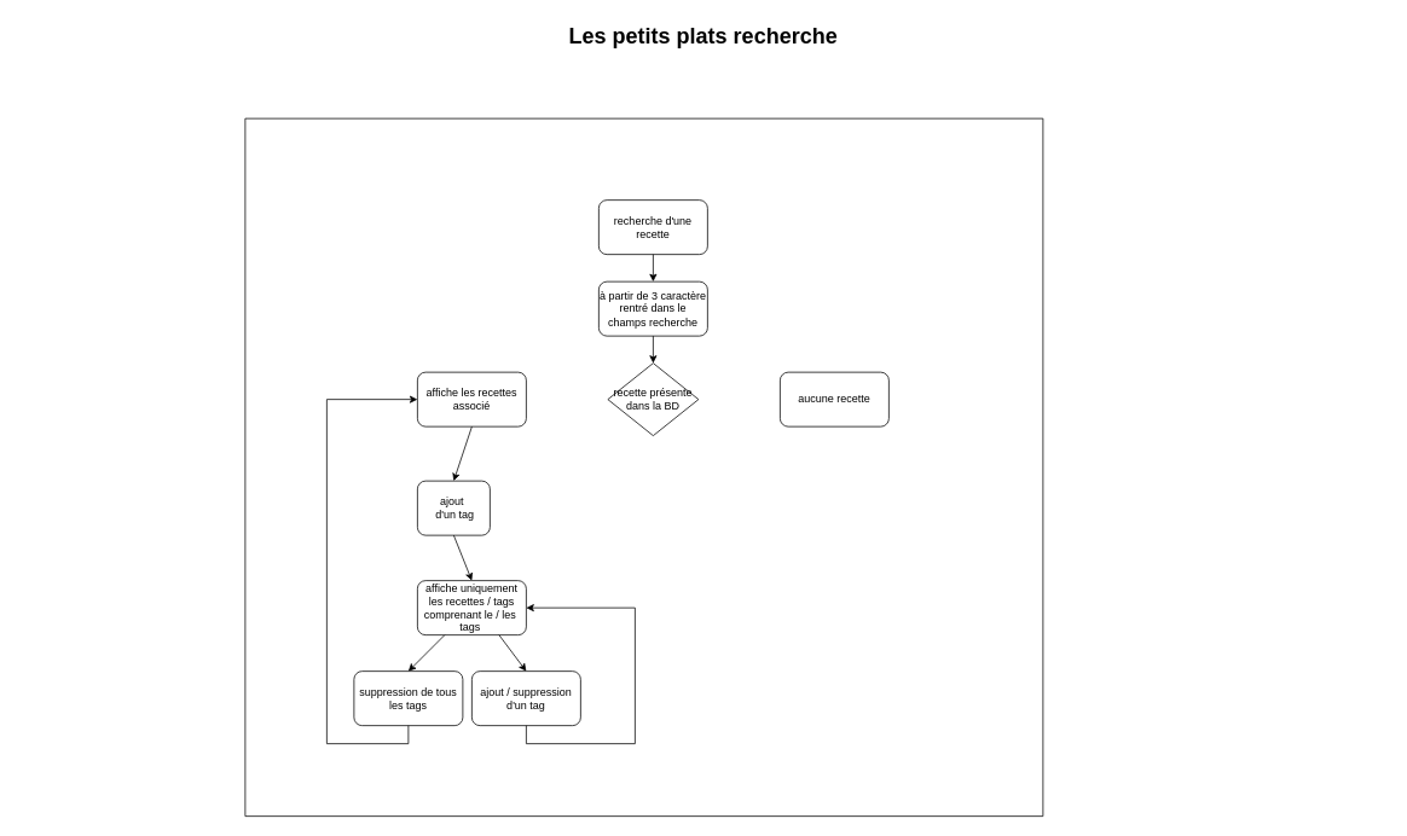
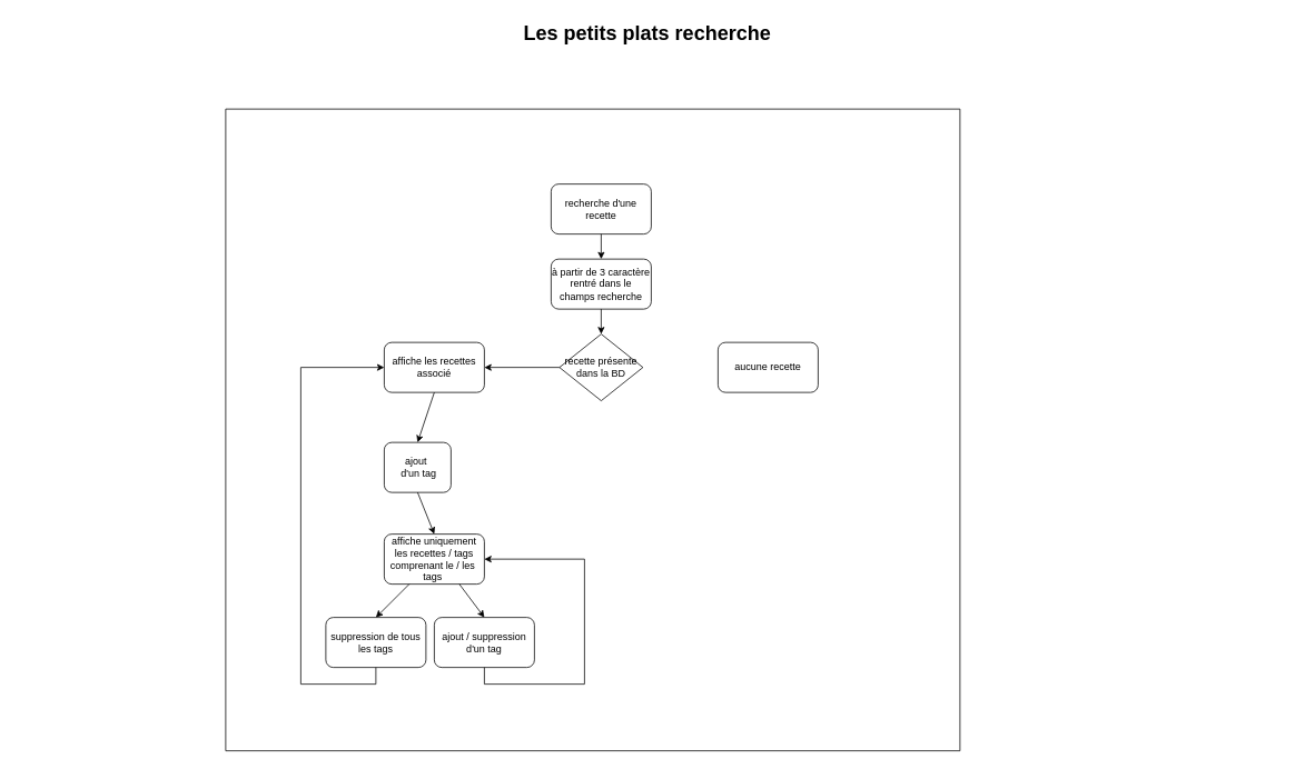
  <mxCell id="0" style=";html=1;" />
  <mxCell id="1" style=";html=1;" parent="0" />
  <mxCell id="2" value="Les petits plats recherche" style="text;strokeColor=none;fillColor=none;html=1;fontSize=24;fontStyle=1;verticalAlign=middle;align=center;" parent="1" vertex="1"><mxGeometry x="20" y="20" width="1510" height="40" as="geometry" /></mxCell>
  <mxCell id="3" value="" style="swimlane;startSize=0;" vertex="1" parent="1"><mxGeometry x="270" y="130" width="880" height="770" as="geometry" /></mxCell>
  <mxCell id="4" value="recherche d'une recette" style="rounded=1;whiteSpace=wrap;html=1;" vertex="1" parent="3"><mxGeometry x="390" y="90" width="120" height="60" as="geometry" /></mxCell>
  <mxCell id="5" value="à partir de 3 caractère rentré dans le champs recherche" style="rounded=1;whiteSpace=wrap;html=1;" vertex="1" parent="3"><mxGeometry x="390" y="180" width="120" height="60" as="geometry" /></mxCell>
  <mxCell id="6" value="recette présente dans la BD" style="rhombus;whiteSpace=wrap;html=1;" vertex="1" parent="3"><mxGeometry x="400" y="270" width="100" height="80" as="geometry" /></mxCell>
  <mxCell id="7" value="" style="endArrow=classic;html=1;rounded=0;exitX=0.5;exitY=1;exitDx=0;exitDy=0;entryX=0.5;entryY=0;entryDx=0;entryDy=0;" edge="1" parent="3" source="4" target="5"><mxGeometry width="50" height="50" relative="1" as="geometry"><mxPoint x="330" y="190" as="sourcePoint" /><mxPoint x="380" y="140" as="targetPoint" /></mxGeometry></mxCell>
  <mxCell id="8" value="aucune recette" style="rounded=1;whiteSpace=wrap;html=1;" vertex="1" parent="3"><mxGeometry x="590" y="280" width="120" height="60" as="geometry" /></mxCell>
  <mxCell id="9" value="affiche les recettes associé" style="rounded=1;whiteSpace=wrap;html=1;" vertex="1" parent="3"><mxGeometry x="190" y="280" width="120" height="60" as="geometry" /></mxCell>
+ <mxCell id="10" value="" style="endArrow=classic;html=1;rounded=0;exitX=0;exitY=0.5;exitDx=0;exitDy=0;entryX=1;entryY=0.5;entryDx=0;entryDy=0;" edge="1" parent="3" source="6" target="9"><mxGeometry width="50" height="50" relative="1" as="geometry"><mxPoint x="330" y="280" as="sourcePoint" /><mxPoint x="380" y="230" as="targetPoint" /></mxGeometry></mxCell>
  <mxCell id="11" value="ajout&amp;nbsp;&lt;br&gt;&amp;nbsp;d'un tag" style="rounded=1;whiteSpace=wrap;html=1;" vertex="1" parent="3"><mxGeometry x="190" y="400" width="80" height="60" as="geometry" /></mxCell>
  <mxCell id="12" value="" style="endArrow=classic;html=1;rounded=0;exitX=0.5;exitY=1;exitDx=0;exitDy=0;entryX=0.5;entryY=0;entryDx=0;entryDy=0;" edge="1" parent="3" source="9" target="11"><mxGeometry width="50" height="50" relative="1" as="geometry"><mxPoint x="380" y="280" as="sourcePoint" /><mxPoint x="430" y="230" as="targetPoint" /></mxGeometry></mxCell>
  <mxCell id="13" value="" style="endArrow=classic;html=1;rounded=0;entryX=0.5;entryY=0;entryDx=0;entryDy=0;exitX=0.5;exitY=1;exitDx=0;exitDy=0;" edge="1" parent="3" source="5" target="6"><mxGeometry width="50" height="50" relative="1" as="geometry"><mxPoint x="380" y="420" as="sourcePoint" /><mxPoint x="430" y="370" as="targetPoint" /></mxGeometry></mxCell>
  <mxCell id="14" value="affiche uniquement les recettes / tags comprenant le / les&amp;nbsp; tags&amp;nbsp;" style="rounded=1;whiteSpace=wrap;html=1;" vertex="1" parent="3"><mxGeometry x="190" y="510" width="120" height="60" as="geometry" /></mxCell>
  <mxCell id="15" value="" style="endArrow=classic;html=1;rounded=0;exitX=0.5;exitY=1;exitDx=0;exitDy=0;entryX=0.5;entryY=0;entryDx=0;entryDy=0;" edge="1" parent="3" source="11" target="14"><mxGeometry width="50" height="50" relative="1" as="geometry"><mxPoint x="370" y="350" as="sourcePoint" /><mxPoint x="420" y="300" as="targetPoint" /></mxGeometry></mxCell>
  <mxCell id="16" value="ajout / suppression d'un tag" style="rounded=1;whiteSpace=wrap;html=1;" vertex="1" parent="3"><mxGeometry x="250" y="610" width="120" height="60" as="geometry" /></mxCell>
  <mxCell id="17" value="" style="endArrow=classic;html=1;rounded=0;exitX=0.75;exitY=1;exitDx=0;exitDy=0;entryX=0.5;entryY=0;entryDx=0;entryDy=0;" edge="1" parent="3" source="14" target="16"><mxGeometry width="50" height="50" relative="1" as="geometry"><mxPoint x="370" y="350" as="sourcePoint" /><mxPoint x="420" y="300" as="targetPoint" /></mxGeometry></mxCell>
  <mxCell id="18" value="" style="endArrow=classic;html=1;rounded=0;exitX=0.5;exitY=1;exitDx=0;exitDy=0;entryX=1;entryY=0.5;entryDx=0;entryDy=0;" edge="1" parent="3" source="16" target="14"><mxGeometry width="50" height="50" relative="1" as="geometry"><mxPoint x="360" y="670" as="sourcePoint" /><mxPoint x="360" y="540" as="targetPoint" /><Array as="points"><mxPoint x="310" y="690" /><mxPoint x="430" y="690" /><mxPoint x="430" y="540" /></Array></mxGeometry></mxCell>
  <mxCell id="19" value="suppression de tous les tags" style="rounded=1;whiteSpace=wrap;html=1;" vertex="1" parent="3"><mxGeometry x="120" y="610" width="120" height="60" as="geometry" /></mxCell>
  <mxCell id="20" value="" style="endArrow=classic;html=1;rounded=0;exitX=0.25;exitY=1;exitDx=0;exitDy=0;entryX=0.5;entryY=0;entryDx=0;entryDy=0;" edge="1" parent="3" source="14" target="19"><mxGeometry width="50" height="50" relative="1" as="geometry"><mxPoint x="290" y="580" as="sourcePoint" /><mxPoint x="320" y="620" as="targetPoint" /></mxGeometry></mxCell>
  <mxCell id="21" value="" style="endArrow=classic;html=1;rounded=0;exitX=0.5;exitY=1;exitDx=0;exitDy=0;entryX=0;entryY=0.5;entryDx=0;entryDy=0;" edge="1" parent="3" source="19" target="9"><mxGeometry width="50" height="50" relative="1" as="geometry"><mxPoint x="370" y="350" as="sourcePoint" /><mxPoint x="420" y="300" as="targetPoint" /><Array as="points"><mxPoint x="180" y="690" /><mxPoint x="90" y="690" /><mxPoint x="90" y="310" /></Array></mxGeometry></mxCell>
